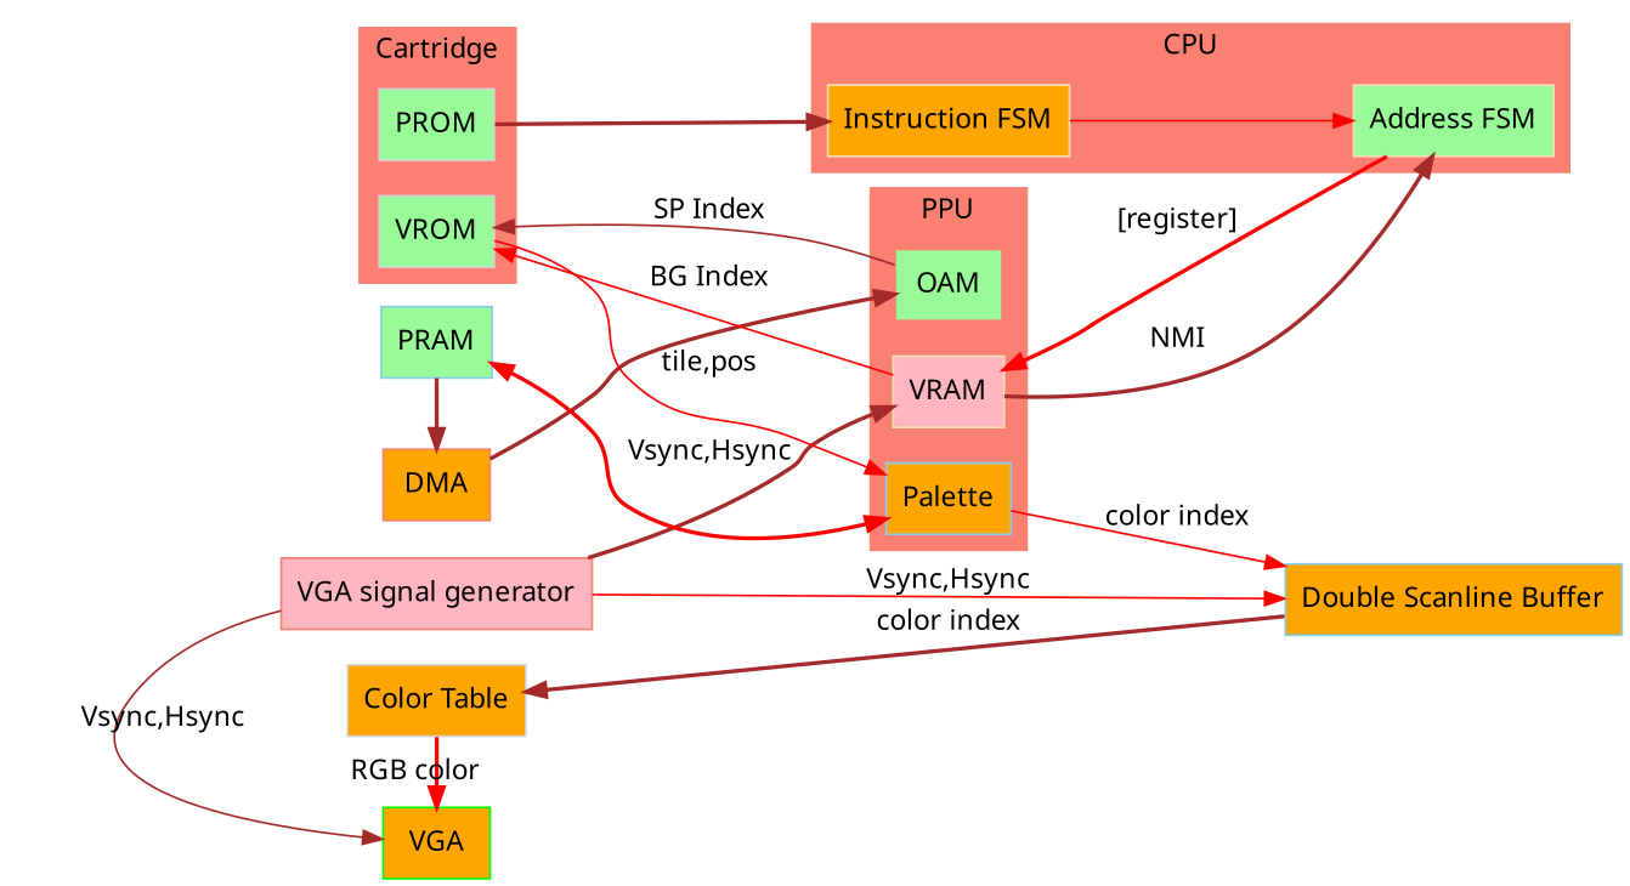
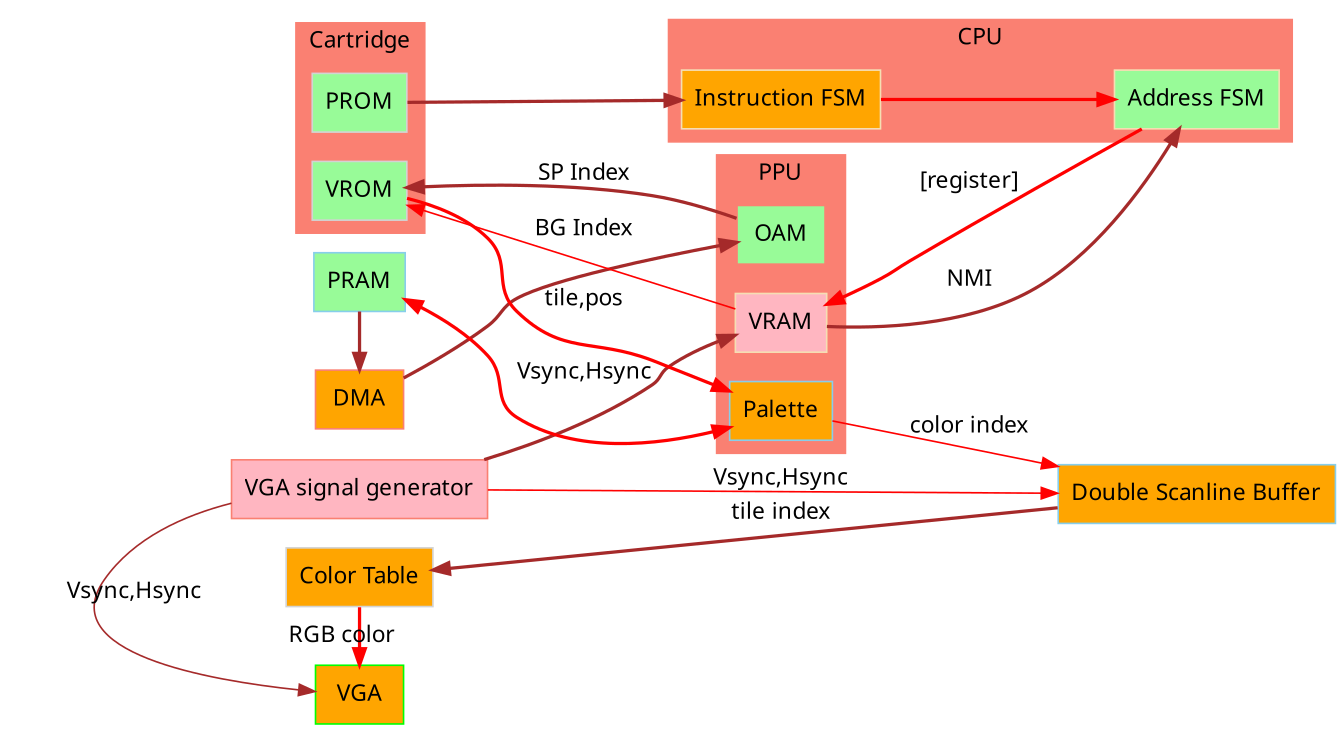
  digraph {
    compound=true
    fontname="Noto Sans"
    rankdir=LR
    node [color=salmon fillcolor=orange fontname="Noto Sans" shape=box style=filled]
    edge [color=brown fontname="Noto Sans" style=bold]
    n1 [fillcolor=lightpink label="VGA signal generator"]
    n2 [color=green label=VGA]
    n3 [color=lightgray label="Color Table"]
    n4 [color=skyblue fillcolor=palegreen label=PRAM]
    n5 [label=DMA]
    n6 [color=wheat label="Instruction FSM"]
    n7 [color=wheat fillcolor=palegreen label="Address FSM"]
    n8 [fillcolor=palegreen label=OAM]
    n9 [color=wheat fillcolor=lightpink label=VRAM]
    n10 [color=skyblue label=Palette]
    n11 [color=lightgray fillcolor=palegreen label=VROM]
    n12 [color=lightgray fillcolor=palegreen label=PROM]
    n13 [color=skyblue label="Double Scanline Buffer"]
    subgraph sub_1 {
      rank=same
      n1
      n2
      n3
    }
    subgraph sub_2 {
      rank=same
      n4
      n5
    }
    subgraph cluster_3 {
      color=salmon
      label=CPU
      style=filled
      n6
      n7
    }
    subgraph cluster_4 {
      color=salmon
      label=PPU
      style=filled
      n8
      n9
      n10
    }
    subgraph cluster_5 {
      color=salmon
      label=Cartridge
      style=filled
      n11
      n12
    }
    n1 -> n2 [label="Vsync,Hsync" style=solid]
    n1 -> n9 [label="Vsync,Hsync"]
    n1 -> n13 [color=red label="Vsync,Hsync" style=solid]
    n3 -> n2 [color=red label="RGB color"]
    n4 -> n5
    n5 -> n8
-   n6 -> n7 [color=red style=solid]
+   n6 -> n7 [color=red]
    n7 -> n9 [color=red label="[register]"]
-   n8 -> n11 [label="SP Index" style=solid]
+   n8 -> n11 [label="SP Index"]
    n9 -> n7 [label=NMI]
    n9 -> n11 [color=red label="BG Index" style=solid]
    n10 -> n4 [color=red dir=both]
    n10 -> n13 [color=red label="color index" style=solid]
-   n11 -> n10 [color=red label="tile,pos" style=solid]
+   n11 -> n10 [color=red label="tile,pos"]
    n12 -> n6
-   n13 -> n3 [label="color index"]
+   n13 -> n3 [label="tile index"]
  }
